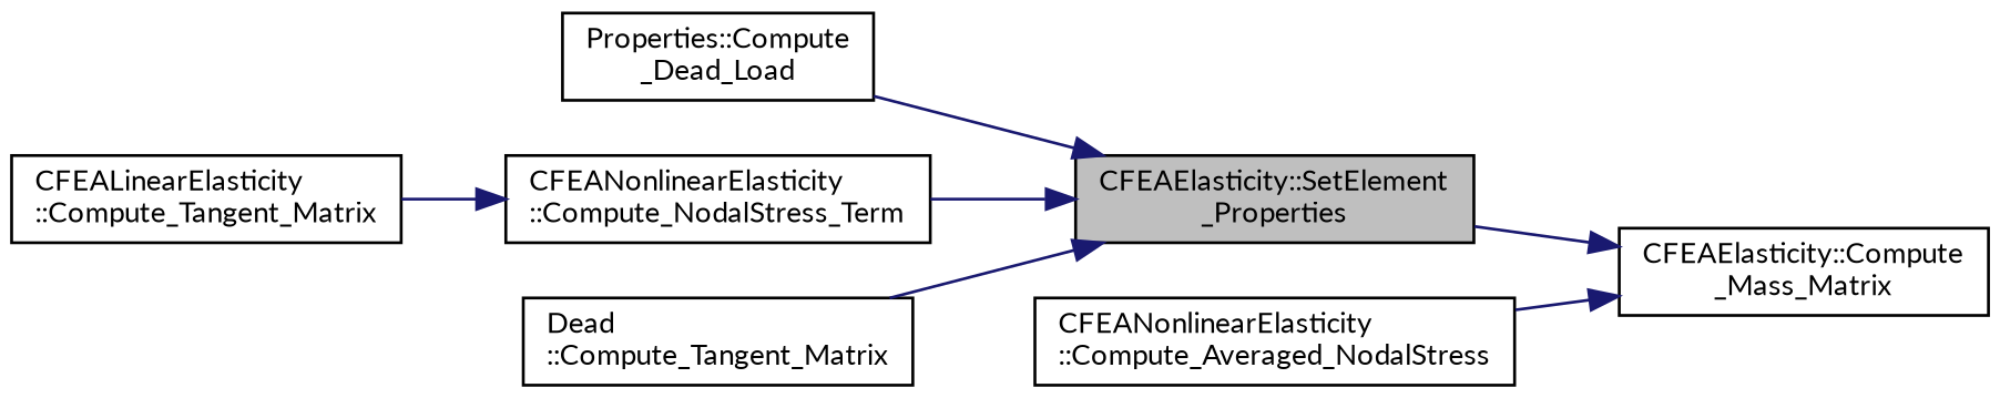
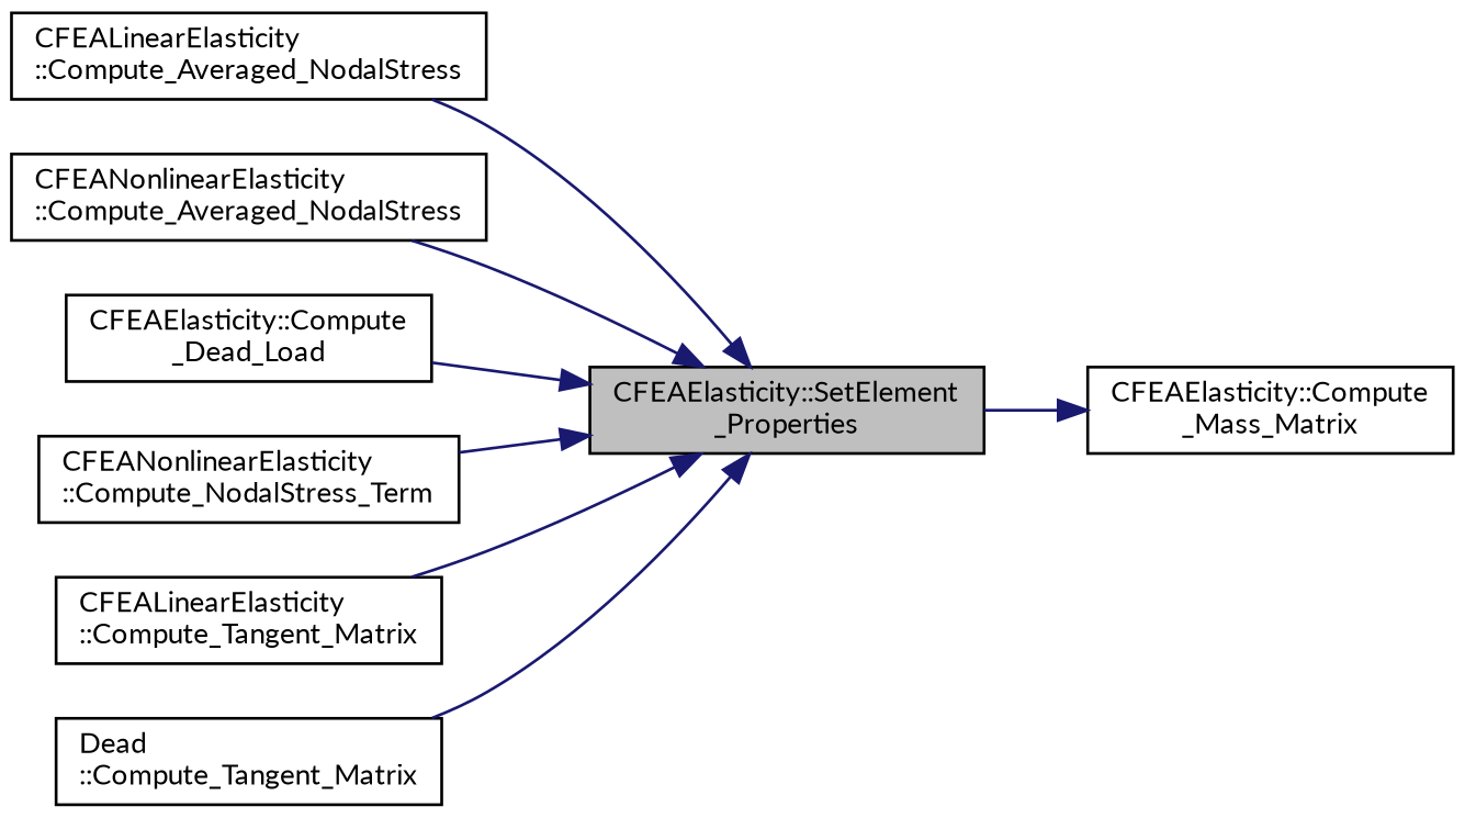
  digraph {
    fontname=Lato
    rankdir=RL
    node [color=black fillcolor=white fontname=Lato fontsize=10 shape=record style=filled]
    edge [color=midnightblue dir=back fontname=Lato fontsize=10 labelfontname=Helvetica labelfontsize=10 style=solid]
    n1 [fillcolor=grey75 fontcolor=black height=0.2 label="CFEAElasticity::SetElement\l_Properties" width=0.4]
+   n2 [height=0.2 label="CFEALinearElasticity\l::Compute_Averaged_NodalStress" width=0.4]
    n3 [height=0.2 label="CFEANonlinearElasticity\l::Compute_Averaged_NodalStress" width=0.4]
-   n4 [height=0.2 label="Properties::Compute\l_Dead_Load" width=0.4]
+   n4 [height=0.2 label="CFEAElasticity::Compute\l_Dead_Load" width=0.4]
    n5 [height=0.2 label="CFEANonlinearElasticity\l::Compute_NodalStress_Term" width=0.4]
    n6 [height=0.2 label="CFEALinearElasticity\l::Compute_Tangent_Matrix" width=0.4]
    n7 [height=0.2 label="Dead\l::Compute_Tangent_Matrix" width=0.4]
    n8 [height=0.2 label="CFEAElasticity::Compute\l_Mass_Matrix" width=0.4]
-   n8 -> n3
+   n1 -> n2
+   n1 -> n3
    n1 -> n4
    n1 -> n5
-   n5 -> n6
+   n1 -> n6
    n1 -> n7
    n8 -> n1
  }
